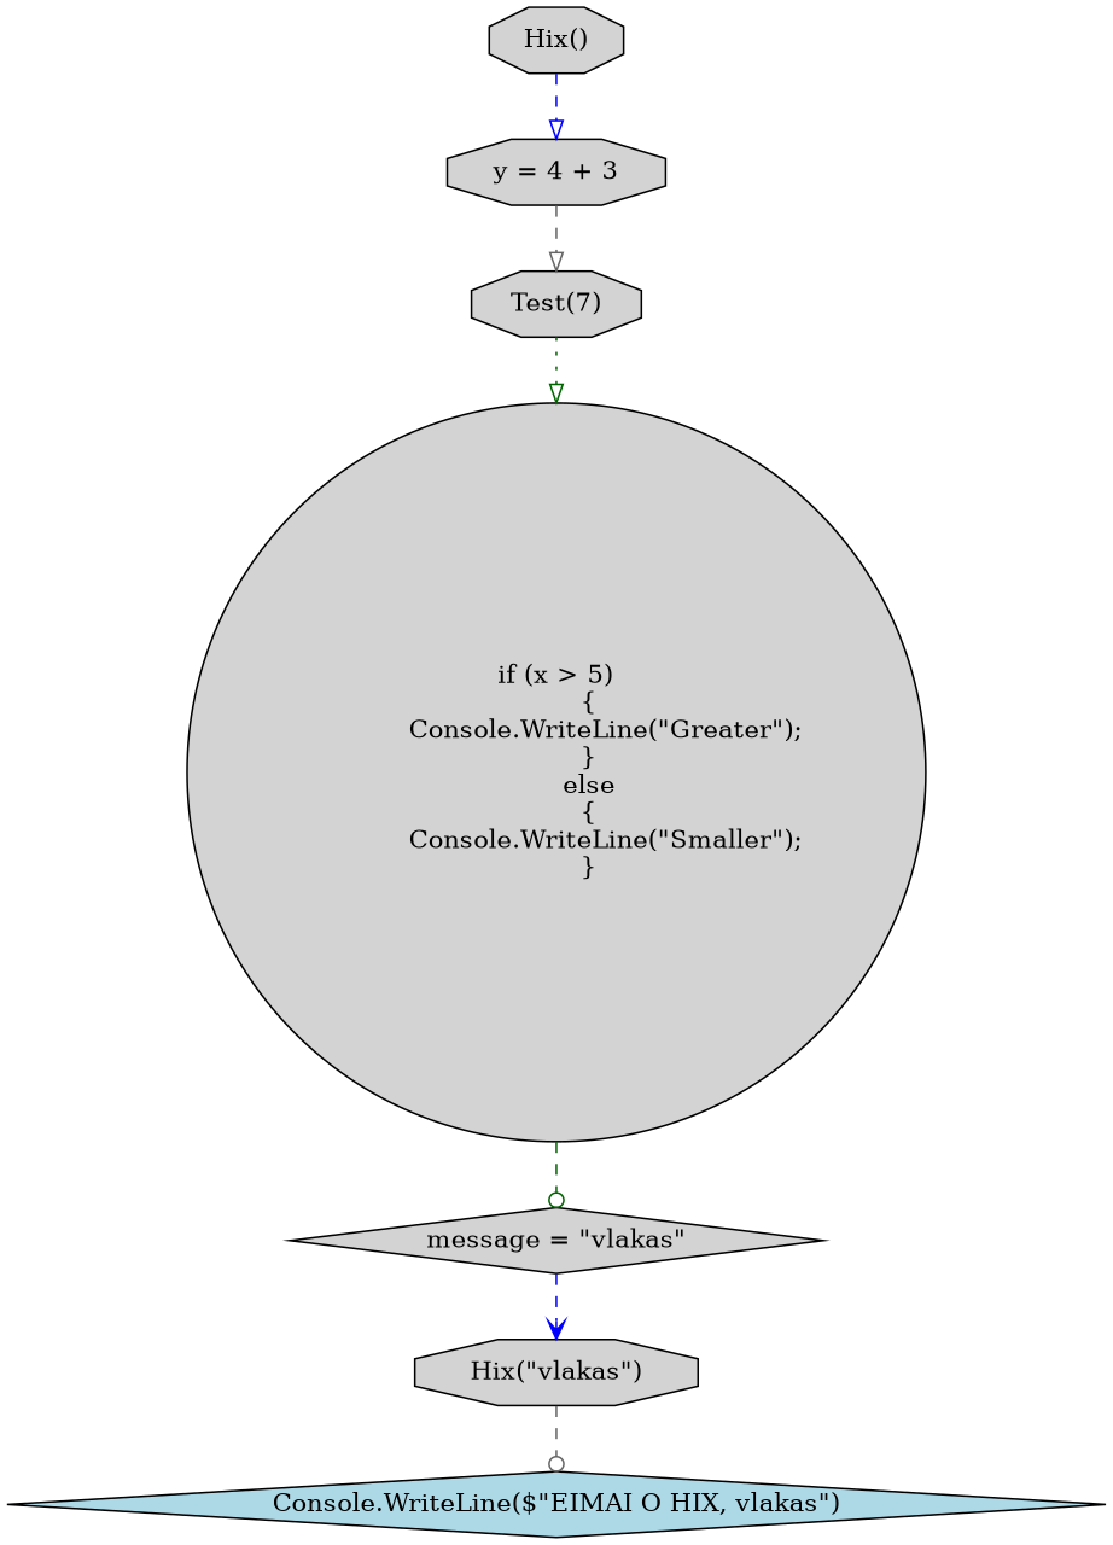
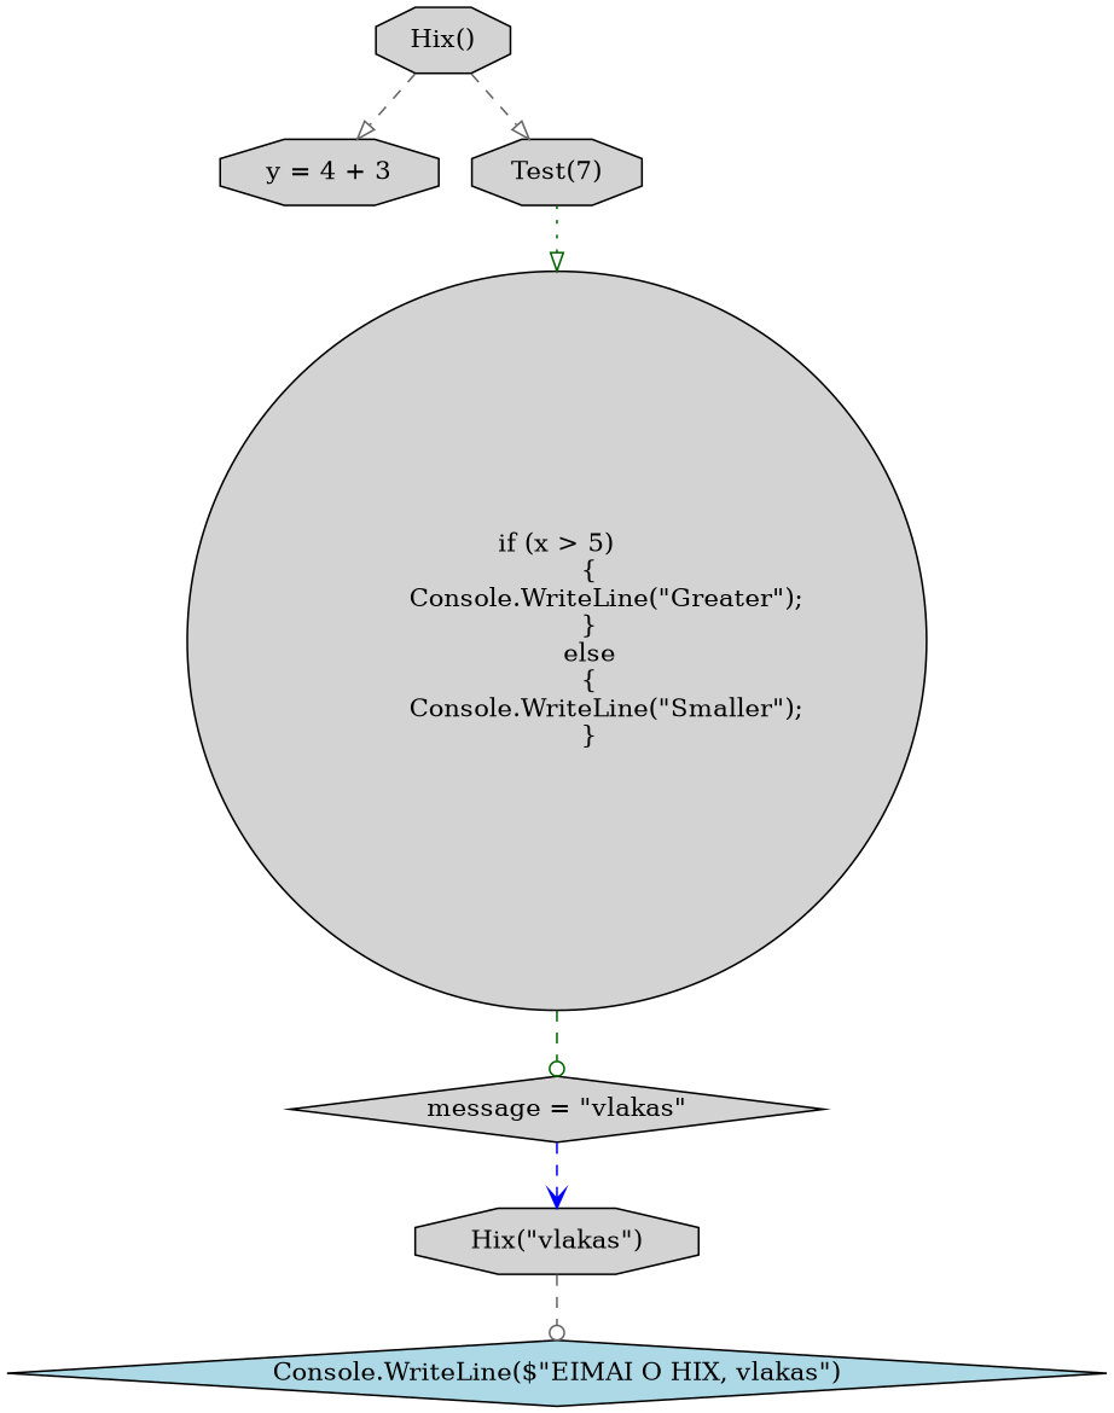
  digraph {
    node [fillcolor=lightgrey shape=octagon style=filled]
    edge [arrowhead=onormal color=blue style=dashed]
    n1 [label="Hix()"]
    n2 [label="y = 4 + 3"]
    n3 [label="Test(7)"]
    n4 [label="if (x > 5)\n        {\n            Console.WriteLine(\"Greater\");\n        }\n        else\n        {\n            Console.WriteLine(\"Smaller\");\n        }" shape=circle]
    n5 [label="message = \"vlakas\"" shape=diamond]
    n6 [label="Hix(\"vlakas\")"]
    n7 [fillcolor=lightblue label="Console.WriteLine($\"EIMAI O HIX, vlakas\")" shape=diamond]
-   n1 -> n2
-   n2 -> n3 [color=gray40]
+   n1 -> n2 [color=gray40]
+   n1 -> n3 [color=gray40]
    n3 -> n4 [color=darkgreen style=dotted]
    n4 -> n5 [arrowhead=odot color=darkgreen]
    n5 -> n6 [arrowhead=vee]
    n6 -> n7 [arrowhead=odot color=gray40]
  }
